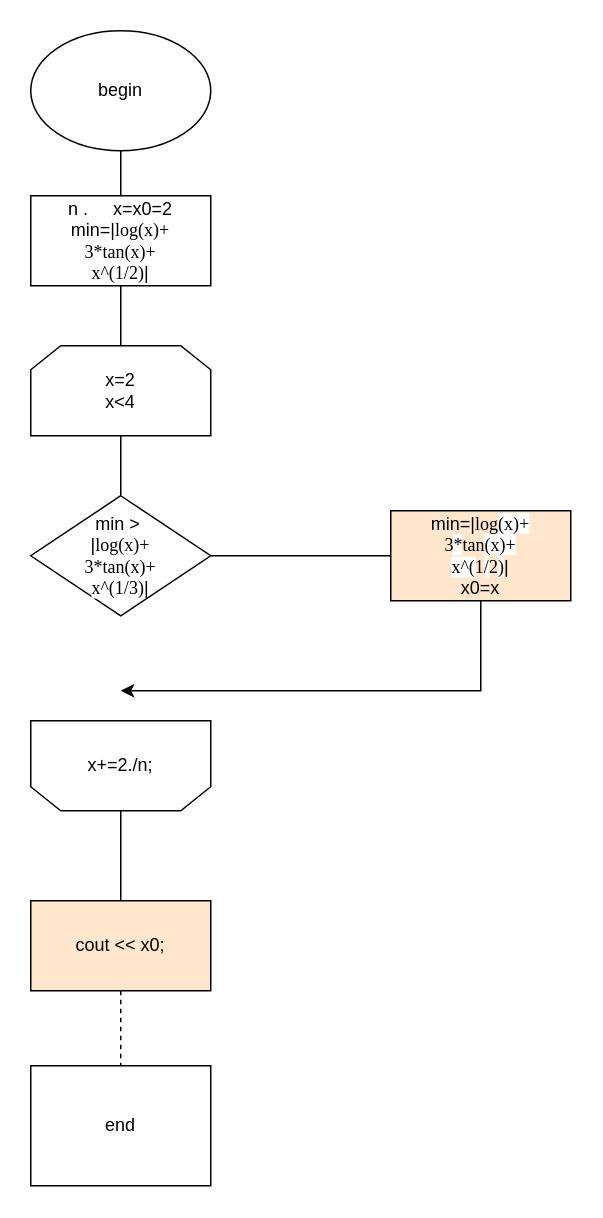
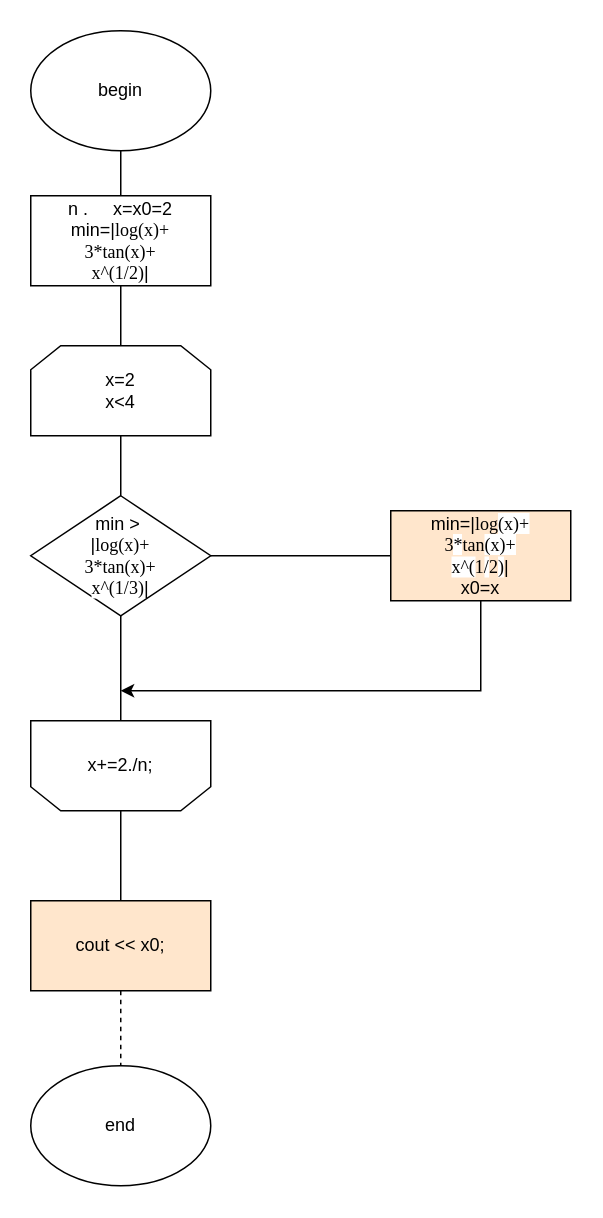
  <mxCell id="0" />
  <mxCell id="1" parent="0" />
  <mxCell id="2" value="begin" style="ellipse;whiteSpace=wrap;html=1;" vertex="1" parent="1"><mxGeometry x="20" width="120" height="80" as="geometry" y="20" /></mxCell>
  <mxCell id="3" value="&lt;font style=&quot;font-size: 12px&quot;&gt;n .&amp;nbsp; &amp;nbsp; &amp;nbsp;x=x0=2&lt;br&gt;min=|&lt;span class=&quot;s1&quot; style=&quot;font-family: &amp;#34;menlo&amp;#34;&quot;&gt;log&lt;/span&gt;&lt;span style=&quot;background-color: rgb(255 , 255 , 255) ; font-family: &amp;#34;menlo&amp;#34;&quot;&gt;(x)+&lt;br&gt;&lt;/span&gt;&lt;span class=&quot;s2&quot; style=&quot;font-family: &amp;#34;menlo&amp;#34;&quot;&gt;3&lt;/span&gt;&lt;span style=&quot;background-color: rgb(255 , 255 , 255) ; font-family: &amp;#34;menlo&amp;#34;&quot;&gt;*&lt;/span&gt;&lt;span class=&quot;s1&quot; style=&quot;font-family: &amp;#34;menlo&amp;#34;&quot;&gt;tan&lt;/span&gt;&lt;span style=&quot;background-color: rgb(255 , 255 , 255) ; font-family: &amp;#34;menlo&amp;#34;&quot;&gt;(x)+&lt;br&gt;&lt;/span&gt;&lt;span style=&quot;background-color: rgb(255 , 255 , 255) ; font-family: &amp;#34;menlo&amp;#34;&quot;&gt;x^(&lt;/span&gt;&lt;span class=&quot;s2&quot; style=&quot;font-family: &amp;#34;menlo&amp;#34;&quot;&gt;1&lt;/span&gt;&lt;span style=&quot;background-color: rgb(255 , 255 , 255) ; font-family: &amp;#34;menlo&amp;#34;&quot;&gt;/&lt;/span&gt;&lt;span class=&quot;s2&quot; style=&quot;font-family: &amp;#34;menlo&amp;#34;&quot;&gt;2&lt;/span&gt;&lt;span style=&quot;background-color: rgb(255 , 255 , 255) ; font-family: &amp;#34;menlo&amp;#34;&quot;&gt;)&lt;/span&gt;|&lt;/font&gt;" style="rounded=0;whiteSpace=wrap;html=1;align=center;" vertex="1" parent="1"><mxGeometry x="20" y="130" width="120" height="60" as="geometry" /></mxCell>
  <mxCell id="4" value="x=2&lt;br&gt;x&amp;lt;4" style="shape=loopLimit;whiteSpace=wrap;html=1;" vertex="1" parent="1"><mxGeometry x="20" y="230" width="120" height="60" as="geometry" /></mxCell>
  <mxCell id="5" value="x+=2./n;" style="shape=loopLimit;whiteSpace=wrap;html=1;direction=west;" vertex="1" parent="1"><mxGeometry x="20" y="480" width="120" height="60" as="geometry" /></mxCell>
  <mxCell id="6" value="&lt;span&gt;min &amp;gt;&amp;nbsp;&lt;br&gt;&lt;/span&gt;|&lt;span class=&quot;s1&quot; style=&quot;font-family: &amp;#34;menlo&amp;#34;&quot;&gt;log&lt;/span&gt;&lt;span style=&quot;background-color: rgb(255 , 255 , 255) ; font-family: &amp;#34;menlo&amp;#34;&quot;&gt;(x)+&lt;br&gt;&lt;/span&gt;&lt;span class=&quot;s2&quot; style=&quot;font-family: &amp;#34;menlo&amp;#34;&quot;&gt;3&lt;/span&gt;&lt;span style=&quot;background-color: rgb(255 , 255 , 255) ; font-family: &amp;#34;menlo&amp;#34;&quot;&gt;*&lt;/span&gt;&lt;span class=&quot;s1&quot; style=&quot;font-family: &amp;#34;menlo&amp;#34;&quot;&gt;tan&lt;/span&gt;&lt;span style=&quot;background-color: rgb(255 , 255 , 255) ; font-family: &amp;#34;menlo&amp;#34;&quot;&gt;(x)+&lt;br&gt;&lt;/span&gt;&lt;span style=&quot;background-color: rgb(255 , 255 , 255) ; font-family: &amp;#34;menlo&amp;#34;&quot;&gt;x^(&lt;/span&gt;&lt;span class=&quot;s2&quot; style=&quot;font-family: &amp;#34;menlo&amp;#34;&quot;&gt;1&lt;/span&gt;&lt;span style=&quot;background-color: rgb(255 , 255 , 255) ; font-family: &amp;#34;menlo&amp;#34;&quot;&gt;/&lt;/span&gt;&lt;span class=&quot;s2&quot; style=&quot;font-family: &amp;#34;menlo&amp;#34;&quot;&gt;3&lt;/span&gt;&lt;span style=&quot;background-color: rgb(255 , 255 , 255) ; font-family: &amp;#34;menlo&amp;#34;&quot;&gt;)&lt;/span&gt;|" style="rhombus;whiteSpace=wrap;html=1;" vertex="1" parent="1"><mxGeometry x="20" y="330" width="120" height="80" as="geometry" /></mxCell>
  <mxCell id="7" value="" style="edgeStyle=orthogonalEdgeStyle;rounded=0;orthogonalLoop=1;jettySize=auto;html=1;" edge="1" parent="1" source="8"><mxGeometry relative="1" as="geometry"><mxPoint x="80" y="460" as="targetPoint" /><Array as="points"><mxPoint x="320" y="460" /></Array></mxGeometry></mxCell>
  <mxCell id="8" value="&lt;span&gt;min=&lt;/span&gt;|&lt;span class=&quot;s1&quot; style=&quot;font-family: &amp;#34;menlo&amp;#34;&quot;&gt;log&lt;/span&gt;&lt;span style=&quot;background-color: rgb(255 , 255 , 255) ; font-family: &amp;#34;menlo&amp;#34;&quot;&gt;(x)+&lt;br&gt;&lt;/span&gt;&lt;span class=&quot;s2&quot; style=&quot;font-family: &amp;#34;menlo&amp;#34;&quot;&gt;3&lt;/span&gt;&lt;span style=&quot;background-color: rgb(255 , 255 , 255) ; font-family: &amp;#34;menlo&amp;#34;&quot;&gt;*&lt;/span&gt;&lt;span class=&quot;s1&quot; style=&quot;font-family: &amp;#34;menlo&amp;#34;&quot;&gt;tan&lt;/span&gt;&lt;span style=&quot;background-color: rgb(255 , 255 , 255) ; font-family: &amp;#34;menlo&amp;#34;&quot;&gt;(x)+&lt;br&gt;&lt;/span&gt;&lt;span style=&quot;background-color: rgb(255 , 255 , 255) ; font-family: &amp;#34;menlo&amp;#34;&quot;&gt;x^(&lt;/span&gt;&lt;span class=&quot;s2&quot; style=&quot;font-family: &amp;#34;menlo&amp;#34;&quot;&gt;1&lt;/span&gt;&lt;span style=&quot;background-color: rgb(255 , 255 , 255) ; font-family: &amp;#34;menlo&amp;#34;&quot;&gt;/&lt;/span&gt;&lt;span class=&quot;s2&quot; style=&quot;font-family: &amp;#34;menlo&amp;#34;&quot;&gt;2&lt;/span&gt;&lt;span style=&quot;background-color: rgb(255 , 255 , 255) ; font-family: &amp;#34;menlo&amp;#34;&quot;&gt;)&lt;/span&gt;|&lt;br&gt;&lt;span&gt;x0=x&lt;/span&gt;" style="rounded=0;whiteSpace=wrap;html=1;fillColor=#ffe6cc;" vertex="1" parent="1"><mxGeometry x="260" y="340" width="120" height="60" as="geometry" /></mxCell>
  <mxCell id="9" value="cout &amp;lt;&amp;lt; x0;" style="rounded=0;whiteSpace=wrap;html=1;fillColor=#ffe6cc;" vertex="1" parent="1"><mxGeometry x="20" y="600" width="120" height="60" as="geometry" /></mxCell>
- <mxCell id="10" value="end" style="whiteSpace=wrap;html=1;rounded=0;" vertex="1" parent="1"><mxGeometry x="20" y="710" width="120" height="80" as="geometry" /></mxCell>
+ <mxCell id="10" value="end" style="ellipse;whiteSpace=wrap;html=1;" vertex="1" parent="1"><mxGeometry x="20" y="710" width="120" height="80" as="geometry" /></mxCell>
  <mxCell id="11" value="" style="endArrow=none;html=1;entryX=0.5;entryY=0;entryDx=0;entryDy=0;exitX=0.5;exitY=1;exitDx=0;exitDy=0;dashed=1;" edge="1" parent="1" source="9" target="10"><mxGeometry width="50" height="50" relative="1" as="geometry"><mxPoint x="20" y="860" as="sourcePoint" /><mxPoint x="70" y="810" as="targetPoint" /></mxGeometry></mxCell>
  <mxCell id="12" value="" style="endArrow=none;html=1;exitX=0.5;exitY=0;exitDx=0;exitDy=0;entryX=0.5;entryY=0;entryDx=0;entryDy=0;" edge="1" parent="1" source="9" target="5"><mxGeometry width="50" height="50" relative="1" as="geometry"><mxPoint x="70" y="590" as="sourcePoint" /><mxPoint x="120" y="540" as="targetPoint" /></mxGeometry></mxCell>
  <mxCell id="13" value="" style="endArrow=none;html=1;exitX=1;exitY=0.5;exitDx=0;exitDy=0;entryX=0;entryY=0.5;entryDx=0;entryDy=0;" edge="1" parent="1" source="6" target="8"><mxGeometry width="50" height="50" relative="1" as="geometry"><mxPoint x="160" y="400" as="sourcePoint" /><mxPoint x="210" y="350" as="targetPoint" /></mxGeometry></mxCell>
  <mxCell id="14" value="" style="endArrow=none;html=1;entryX=0.5;entryY=1;entryDx=0;entryDy=0;" edge="1" parent="1" source="3" target="2"><mxGeometry width="50" height="50" relative="1" as="geometry"><mxPoint x="80" y="109.289" as="sourcePoint" /><mxPoint x="80" y="59.289" as="targetPoint" /></mxGeometry></mxCell>
  <mxCell id="15" value="" style="endArrow=none;html=1;entryX=0.5;entryY=1;entryDx=0;entryDy=0;exitX=0.5;exitY=0;exitDx=0;exitDy=0;" edge="1" parent="1" source="4" target="3"><mxGeometry width="50" height="50" relative="1" as="geometry"><mxPoint x="50" y="240" as="sourcePoint" /><mxPoint x="100" y="190" as="targetPoint" /></mxGeometry></mxCell>
  <mxCell id="16" value="" style="endArrow=none;html=1;entryX=0.5;entryY=1;entryDx=0;entryDy=0;exitX=0.5;exitY=0;exitDx=0;exitDy=0;" edge="1" parent="1" source="6" target="4"><mxGeometry width="50" height="50" relative="1" as="geometry"><mxPoint x="50" y="340" as="sourcePoint" /><mxPoint x="100" y="290" as="targetPoint" /></mxGeometry></mxCell>
+ <mxCell id="17" value="" style="endArrow=none;html=1;entryX=0.5;entryY=1;entryDx=0;entryDy=0;exitX=0.5;exitY=1;exitDx=0;exitDy=0;" edge="1" parent="1" source="5" target="6"><mxGeometry width="50" height="50" relative="1" as="geometry"><mxPoint x="20" y="860" as="sourcePoint" /><mxPoint x="70" y="810" as="targetPoint" /></mxGeometry></mxCell>
